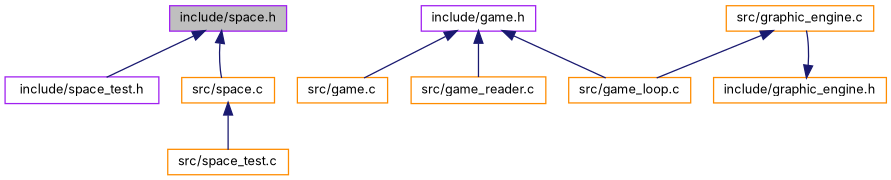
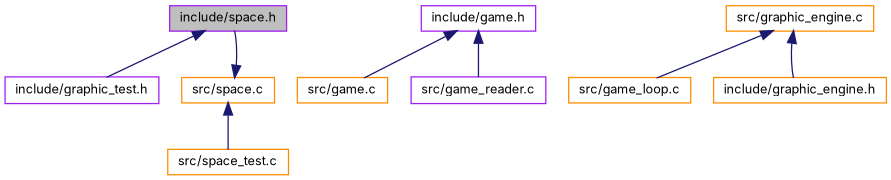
  digraph {
    fontname=Inter
    node [color=darkorange fillcolor=white fontname=Inter fontsize=10 shape=record style=filled]
    edge [color=midnightblue dir=back fontname=Inter fontsize=10 labelfontname=Helvetica labelfontsize=10 style=solid]
    n1 [color=purple fillcolor=grey75 fontcolor=black height=0.2 label="include/space.h" width=0.4]
-   n2 [color=purple height=0.2 label="include/space_test.h" width=0.4]
+   n2 [color=purple height=0.2 label="include/graphic_test.h" width=0.4]
    n3 [height=0.2 label="src/space.c" width=0.4]
    n4 [color=purple height=0.2 label="include/game.h" width=0.4]
    n5 [height=0.2 label="src/game_loop.c" width=0.4]
    n6 [height=0.2 label="src/game.c" width=0.4]
-   n7 [height=0.2 label="src/game_reader.c" width=0.4]
+   n7 [color=purple height=0.2 label="src/game_reader.c" width=0.4]
    n8 [height=0.2 label="src/space_test.c" width=0.4]
    n9 [height=0.2 label="include/graphic_engine.h" width=0.4]
    n10 [height=0.2 label="src/graphic_engine.c" width=0.4]
    n1 -> n2
-   n1 -> n3
+   n3 -> n1
    n3 -> n8
-   n4 -> n5
    n4 -> n6
    n4 -> n7
-   n9 -> n10
+   n10 -> n9
    n10 -> n5
  }
